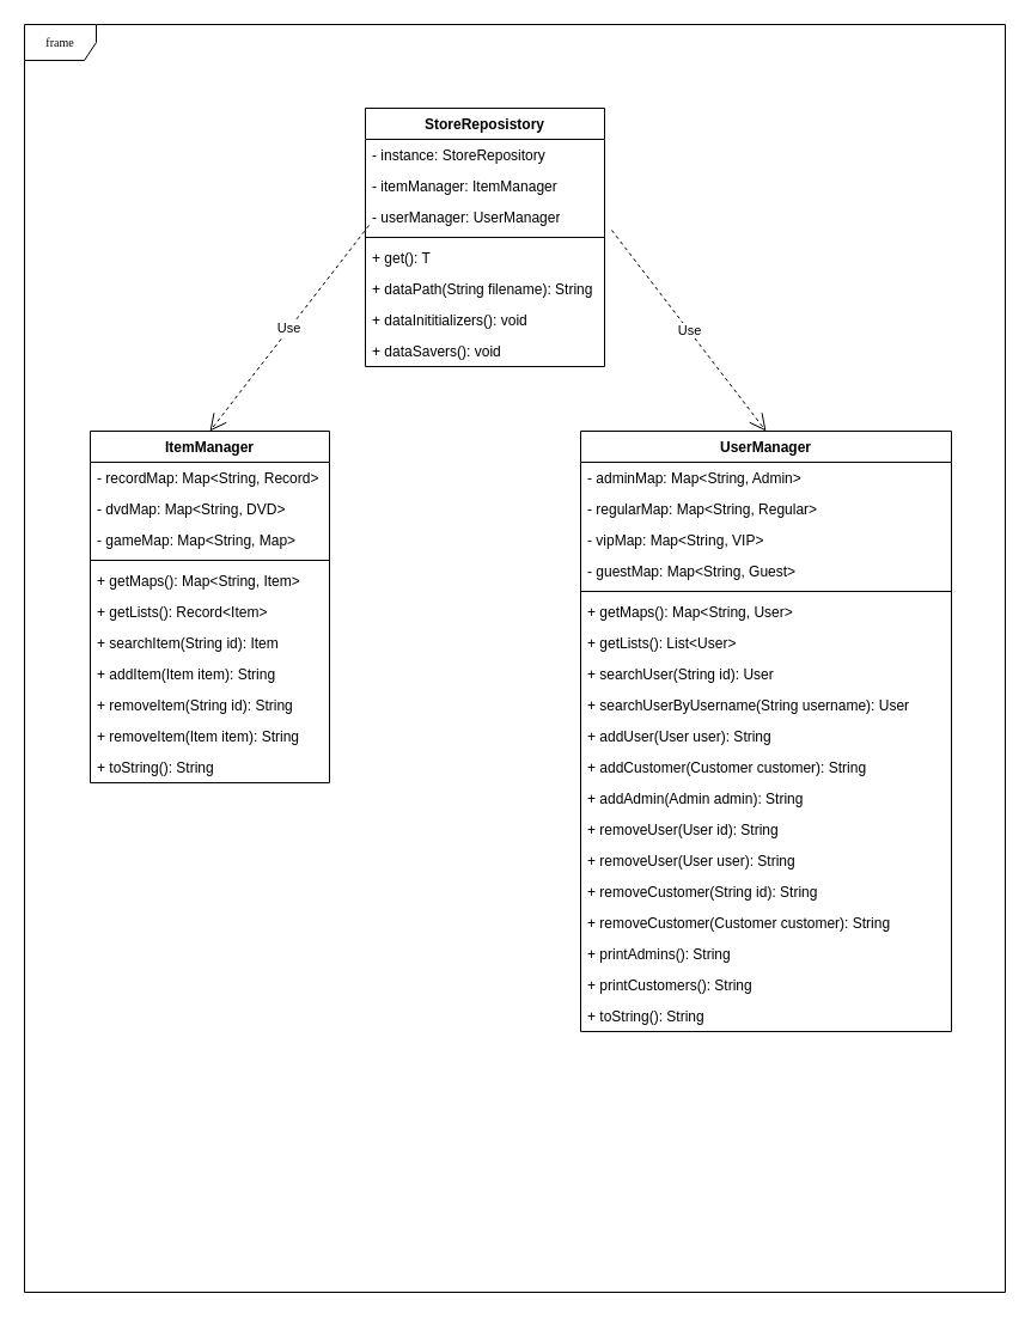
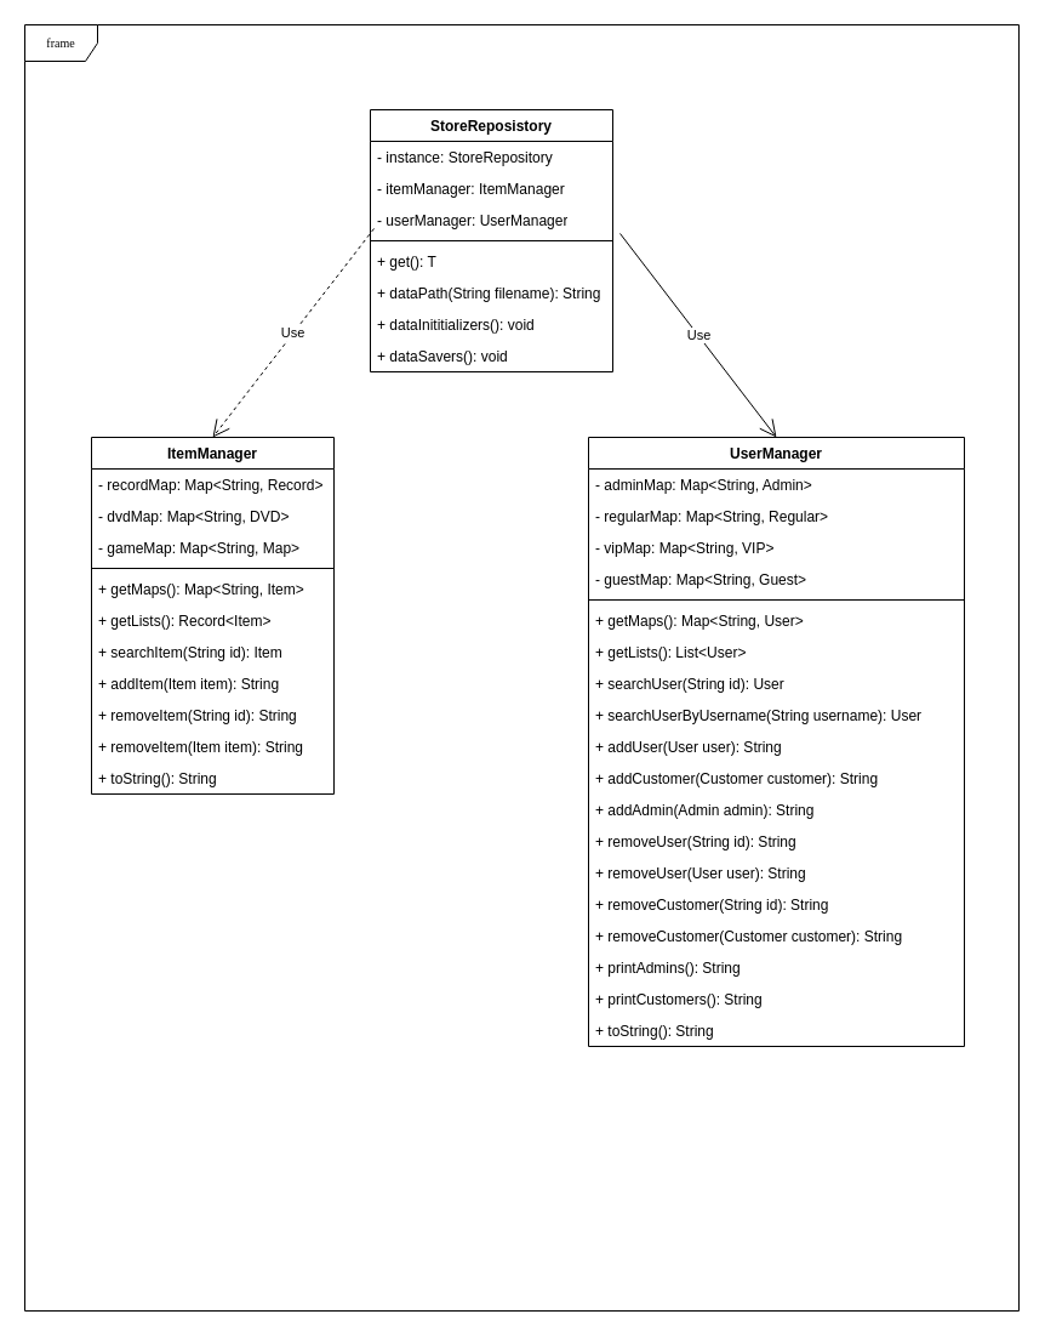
  <mxCell id="0" />
  <mxCell id="1" parent="0" />
  <mxCell id="2" value="frame" style="shape=umlFrame;whiteSpace=wrap;html=1;rounded=0;shadow=0;comic=0;labelBackgroundColor=none;strokeWidth=1;fontFamily=Verdana;fontSize=10;align=center;" vertex="1" parent="1"><mxGeometry x="20" y="20" width="820" height="1060" as="geometry" /></mxCell>
  <mxCell id="3" value="StoreReposistory" style="swimlane;fontStyle=1;align=center;verticalAlign=top;childLayout=stackLayout;horizontal=1;startSize=26;horizontalStack=0;resizeParent=1;resizeParentMax=0;resizeLast=0;collapsible=1;marginBottom=0;whiteSpace=wrap;html=1;" vertex="1" parent="1"><mxGeometry x="305" y="90" width="200" height="216" as="geometry" /></mxCell>
  <mxCell id="4" value="- instance: StoreRepository" style="text;html=1;strokeColor=none;fillColor=none;align=left;verticalAlign=top;spacingLeft=4;spacingRight=4;whiteSpace=wrap;overflow=hidden;rotatable=0;points=[[0,0.5],[1,0.5]];portConstraint=eastwest;" vertex="1" parent="3"><mxGeometry y="26" width="200" height="26" as="geometry" /></mxCell>
  <mxCell id="5" value="- itemManager: ItemManager" style="text;html=1;strokeColor=none;fillColor=none;align=left;verticalAlign=top;spacingLeft=4;spacingRight=4;whiteSpace=wrap;overflow=hidden;rotatable=0;points=[[0,0.5],[1,0.5]];portConstraint=eastwest;" vertex="1" parent="3"><mxGeometry y="52" width="200" height="26" as="geometry" /></mxCell>
  <mxCell id="6" value="- userManager: UserManager" style="text;html=1;strokeColor=none;fillColor=none;align=left;verticalAlign=top;spacingLeft=4;spacingRight=4;whiteSpace=wrap;overflow=hidden;rotatable=0;points=[[0,0.5],[1,0.5]];portConstraint=eastwest;" vertex="1" parent="3"><mxGeometry y="78" width="200" height="26" as="geometry" /></mxCell>
  <mxCell id="7" value="" style="line;strokeWidth=1;fillColor=none;align=left;verticalAlign=middle;spacingTop=-1;spacingLeft=3;spacingRight=3;rotatable=0;labelPosition=right;points=[];portConstraint=eastwest;strokeColor=inherit;" vertex="1" parent="3"><mxGeometry y="104" width="200" height="8" as="geometry" /></mxCell>
  <mxCell id="8" value="+ get(): T" style="text;strokeColor=none;fillColor=none;align=left;verticalAlign=top;spacingLeft=4;spacingRight=4;overflow=hidden;rotatable=0;points=[[0,0.5],[1,0.5]];portConstraint=eastwest;whiteSpace=wrap;html=1;" vertex="1" parent="3"><mxGeometry y="112" width="200" height="26" as="geometry" /></mxCell>
  <mxCell id="9" value="+ dataPath(String filename): String" style="text;strokeColor=none;fillColor=none;align=left;verticalAlign=top;spacingLeft=4;spacingRight=4;overflow=hidden;rotatable=0;points=[[0,0.5],[1,0.5]];portConstraint=eastwest;whiteSpace=wrap;html=1;" vertex="1" parent="3"><mxGeometry y="138" width="200" height="26" as="geometry" /></mxCell>
  <mxCell id="10" value="+ dataInititializers(): void" style="text;strokeColor=none;fillColor=none;align=left;verticalAlign=top;spacingLeft=4;spacingRight=4;overflow=hidden;rotatable=0;points=[[0,0.5],[1,0.5]];portConstraint=eastwest;whiteSpace=wrap;html=1;" vertex="1" parent="3"><mxGeometry y="164" width="200" height="26" as="geometry" /></mxCell>
  <mxCell id="11" value="+ dataSavers(): void" style="text;strokeColor=none;fillColor=none;align=left;verticalAlign=top;spacingLeft=4;spacingRight=4;overflow=hidden;rotatable=0;points=[[0,0.5],[1,0.5]];portConstraint=eastwest;whiteSpace=wrap;html=1;" vertex="1" parent="3"><mxGeometry y="190" width="200" height="26" as="geometry" /></mxCell>
  <mxCell id="12" value="ItemManager" style="swimlane;fontStyle=1;align=center;verticalAlign=top;childLayout=stackLayout;horizontal=1;startSize=26;horizontalStack=0;resizeParent=1;resizeParentMax=0;resizeLast=0;collapsible=1;marginBottom=0;whiteSpace=wrap;html=1;" vertex="1" parent="1"><mxGeometry x="75" y="360" width="200" height="294" as="geometry" /></mxCell>
  <mxCell id="13" value="- recordMap: Map&amp;lt;String, Record&amp;gt;" style="text;html=1;strokeColor=none;fillColor=none;align=left;verticalAlign=top;spacingLeft=4;spacingRight=4;whiteSpace=wrap;overflow=hidden;rotatable=0;points=[[0,0.5],[1,0.5]];portConstraint=eastwest;" vertex="1" parent="12"><mxGeometry y="26" width="200" height="26" as="geometry" /></mxCell>
  <mxCell id="14" value="- dvdMap: Map&amp;lt;String, DVD&amp;gt;" style="text;html=1;strokeColor=none;fillColor=none;align=left;verticalAlign=top;spacingLeft=4;spacingRight=4;whiteSpace=wrap;overflow=hidden;rotatable=0;points=[[0,0.5],[1,0.5]];portConstraint=eastwest;" vertex="1" parent="12"><mxGeometry y="52" width="200" height="26" as="geometry" /></mxCell>
  <mxCell id="15" value="- gameMap: Map&amp;lt;String, Map&amp;gt;" style="text;html=1;strokeColor=none;fillColor=none;align=left;verticalAlign=top;spacingLeft=4;spacingRight=4;whiteSpace=wrap;overflow=hidden;rotatable=0;points=[[0,0.5],[1,0.5]];portConstraint=eastwest;" vertex="1" parent="12"><mxGeometry y="78" width="200" height="26" as="geometry" /></mxCell>
  <mxCell id="16" value="" style="line;strokeWidth=1;fillColor=none;align=left;verticalAlign=middle;spacingTop=-1;spacingLeft=3;spacingRight=3;rotatable=0;labelPosition=right;points=[];portConstraint=eastwest;strokeColor=inherit;" vertex="1" parent="12"><mxGeometry y="104" width="200" height="8" as="geometry" /></mxCell>
  <mxCell id="17" value="+ getMaps(): Map&amp;lt;String, Item&amp;gt;" style="text;strokeColor=none;fillColor=none;align=left;verticalAlign=top;spacingLeft=4;spacingRight=4;overflow=hidden;rotatable=0;points=[[0,0.5],[1,0.5]];portConstraint=eastwest;whiteSpace=wrap;html=1;" vertex="1" parent="12"><mxGeometry y="112" width="200" height="26" as="geometry" /></mxCell>
  <mxCell id="18" value="+ getLists(): Record&amp;lt;Item&amp;gt;" style="text;strokeColor=none;fillColor=none;align=left;verticalAlign=top;spacingLeft=4;spacingRight=4;overflow=hidden;rotatable=0;points=[[0,0.5],[1,0.5]];portConstraint=eastwest;whiteSpace=wrap;html=1;" vertex="1" parent="12"><mxGeometry y="138" width="200" height="26" as="geometry" /></mxCell>
  <mxCell id="19" value="+ searchItem(String id): Item" style="text;strokeColor=none;fillColor=none;align=left;verticalAlign=top;spacingLeft=4;spacingRight=4;overflow=hidden;rotatable=0;points=[[0,0.5],[1,0.5]];portConstraint=eastwest;whiteSpace=wrap;html=1;" vertex="1" parent="12"><mxGeometry y="164" width="200" height="26" as="geometry" /></mxCell>
  <mxCell id="20" value="+ addItem(Item item): String" style="text;strokeColor=none;fillColor=none;align=left;verticalAlign=top;spacingLeft=4;spacingRight=4;overflow=hidden;rotatable=0;points=[[0,0.5],[1,0.5]];portConstraint=eastwest;whiteSpace=wrap;html=1;" vertex="1" parent="12"><mxGeometry y="190" width="200" height="26" as="geometry" /></mxCell>
  <mxCell id="21" value="+ removeItem(String id): String" style="text;strokeColor=none;fillColor=none;align=left;verticalAlign=top;spacingLeft=4;spacingRight=4;overflow=hidden;rotatable=0;points=[[0,0.5],[1,0.5]];portConstraint=eastwest;whiteSpace=wrap;html=1;" vertex="1" parent="12"><mxGeometry y="216" width="200" height="26" as="geometry" /></mxCell>
  <mxCell id="22" value="+ removeItem(Item item): String" style="text;strokeColor=none;fillColor=none;align=left;verticalAlign=top;spacingLeft=4;spacingRight=4;overflow=hidden;rotatable=0;points=[[0,0.5],[1,0.5]];portConstraint=eastwest;whiteSpace=wrap;html=1;" vertex="1" parent="12"><mxGeometry y="242" width="200" height="26" as="geometry" /></mxCell>
  <mxCell id="23" value="+ toString(): String" style="text;strokeColor=none;fillColor=none;align=left;verticalAlign=top;spacingLeft=4;spacingRight=4;overflow=hidden;rotatable=0;points=[[0,0.5],[1,0.5]];portConstraint=eastwest;whiteSpace=wrap;html=1;" vertex="1" parent="12"><mxGeometry y="268" width="200" height="26" as="geometry" /></mxCell>
  <mxCell id="24" value="UserManager" style="swimlane;fontStyle=1;align=center;verticalAlign=top;childLayout=stackLayout;horizontal=1;startSize=26;horizontalStack=0;resizeParent=1;resizeParentMax=0;resizeLast=0;collapsible=1;marginBottom=0;whiteSpace=wrap;html=1;" vertex="1" parent="1"><mxGeometry x="485" y="360" width="310" height="502" as="geometry" /></mxCell>
  <mxCell id="25" value="- adminMap: Map&amp;lt;String, Admin&amp;gt;" style="text;html=1;strokeColor=none;fillColor=none;align=left;verticalAlign=top;spacingLeft=4;spacingRight=4;whiteSpace=wrap;overflow=hidden;rotatable=0;points=[[0,0.5],[1,0.5]];portConstraint=eastwest;" vertex="1" parent="24"><mxGeometry y="26" width="310" height="26" as="geometry" /></mxCell>
  <mxCell id="26" value="- regularMap: Map&amp;lt;String, Regular&amp;gt;" style="text;html=1;strokeColor=none;fillColor=none;align=left;verticalAlign=top;spacingLeft=4;spacingRight=4;whiteSpace=wrap;overflow=hidden;rotatable=0;points=[[0,0.5],[1,0.5]];portConstraint=eastwest;" vertex="1" parent="24"><mxGeometry y="52" width="310" height="26" as="geometry" /></mxCell>
  <mxCell id="27" value="- vipMap: Map&amp;lt;String, VIP&amp;gt;" style="text;html=1;strokeColor=none;fillColor=none;align=left;verticalAlign=top;spacingLeft=4;spacingRight=4;whiteSpace=wrap;overflow=hidden;rotatable=0;points=[[0,0.5],[1,0.5]];portConstraint=eastwest;" vertex="1" parent="24"><mxGeometry y="78" width="310" height="26" as="geometry" /></mxCell>
  <mxCell id="28" value="- guestMap: Map&amp;lt;String, Guest&amp;gt;" style="text;html=1;strokeColor=none;fillColor=none;align=left;verticalAlign=top;spacingLeft=4;spacingRight=4;whiteSpace=wrap;overflow=hidden;rotatable=0;points=[[0,0.5],[1,0.5]];portConstraint=eastwest;" vertex="1" parent="24"><mxGeometry y="104" width="310" height="26" as="geometry" /></mxCell>
  <mxCell id="29" value="" style="line;strokeWidth=1;fillColor=none;align=left;verticalAlign=middle;spacingTop=-1;spacingLeft=3;spacingRight=3;rotatable=0;labelPosition=right;points=[];portConstraint=eastwest;strokeColor=inherit;" vertex="1" parent="24"><mxGeometry y="130" width="310" height="8" as="geometry" /></mxCell>
  <mxCell id="30" value="+ getMaps(): Map&amp;lt;String, User&amp;gt;" style="text;strokeColor=none;fillColor=none;align=left;verticalAlign=top;spacingLeft=4;spacingRight=4;overflow=hidden;rotatable=0;points=[[0,0.5],[1,0.5]];portConstraint=eastwest;whiteSpace=wrap;html=1;" vertex="1" parent="24"><mxGeometry y="138" width="310" height="26" as="geometry" /></mxCell>
  <mxCell id="31" value="+ getLists(): List&amp;lt;User&amp;gt;" style="text;strokeColor=none;fillColor=none;align=left;verticalAlign=top;spacingLeft=4;spacingRight=4;overflow=hidden;rotatable=0;points=[[0,0.5],[1,0.5]];portConstraint=eastwest;whiteSpace=wrap;html=1;" vertex="1" parent="24"><mxGeometry y="164" width="310" height="26" as="geometry" /></mxCell>
  <mxCell id="32" value="+ searchUser(String id): User" style="text;strokeColor=none;fillColor=none;align=left;verticalAlign=top;spacingLeft=4;spacingRight=4;overflow=hidden;rotatable=0;points=[[0,0.5],[1,0.5]];portConstraint=eastwest;whiteSpace=wrap;html=1;" vertex="1" parent="24"><mxGeometry y="190" width="310" height="26" as="geometry" /></mxCell>
  <mxCell id="33" value="+ searchUserByUsername(String username): User" style="text;strokeColor=none;fillColor=none;align=left;verticalAlign=top;spacingLeft=4;spacingRight=4;overflow=hidden;rotatable=0;points=[[0,0.5],[1,0.5]];portConstraint=eastwest;whiteSpace=wrap;html=1;" vertex="1" parent="24"><mxGeometry y="216" width="310" height="26" as="geometry" /></mxCell>
  <mxCell id="34" value="+ addUser(User user): String" style="text;strokeColor=none;fillColor=none;align=left;verticalAlign=top;spacingLeft=4;spacingRight=4;overflow=hidden;rotatable=0;points=[[0,0.5],[1,0.5]];portConstraint=eastwest;whiteSpace=wrap;html=1;" vertex="1" parent="24"><mxGeometry y="242" width="310" height="26" as="geometry" /></mxCell>
  <mxCell id="35" value="+ addCustomer(Customer customer): String" style="text;strokeColor=none;fillColor=none;align=left;verticalAlign=top;spacingLeft=4;spacingRight=4;overflow=hidden;rotatable=0;points=[[0,0.5],[1,0.5]];portConstraint=eastwest;whiteSpace=wrap;html=1;" vertex="1" parent="24"><mxGeometry y="268" width="310" height="26" as="geometry" /></mxCell>
  <mxCell id="36" value="+ addAdmin(Admin admin): String" style="text;strokeColor=none;fillColor=none;align=left;verticalAlign=top;spacingLeft=4;spacingRight=4;overflow=hidden;rotatable=0;points=[[0,0.5],[1,0.5]];portConstraint=eastwest;whiteSpace=wrap;html=1;" vertex="1" parent="24"><mxGeometry y="294" width="310" height="26" as="geometry" /></mxCell>
- <mxCell id="37" value="+ removeUser(User id): String" style="text;strokeColor=none;fillColor=none;align=left;verticalAlign=top;spacingLeft=4;spacingRight=4;overflow=hidden;rotatable=0;points=[[0,0.5],[1,0.5]];portConstraint=eastwest;whiteSpace=wrap;html=1;" vertex="1" parent="24"><mxGeometry y="320" width="310" height="26" as="geometry" /></mxCell>
+ <mxCell id="37" value="+ removeUser(String id): String" style="text;strokeColor=none;fillColor=none;align=left;verticalAlign=top;spacingLeft=4;spacingRight=4;overflow=hidden;rotatable=0;points=[[0,0.5],[1,0.5]];portConstraint=eastwest;whiteSpace=wrap;html=1;" vertex="1" parent="24"><mxGeometry y="320" width="310" height="26" as="geometry" /></mxCell>
  <mxCell id="38" value="+ removeUser(User user): String" style="text;strokeColor=none;fillColor=none;align=left;verticalAlign=top;spacingLeft=4;spacingRight=4;overflow=hidden;rotatable=0;points=[[0,0.5],[1,0.5]];portConstraint=eastwest;whiteSpace=wrap;html=1;" vertex="1" parent="24"><mxGeometry y="346" width="310" height="26" as="geometry" /></mxCell>
  <mxCell id="39" value="+ removeCustomer(String id): String" style="text;strokeColor=none;fillColor=none;align=left;verticalAlign=top;spacingLeft=4;spacingRight=4;overflow=hidden;rotatable=0;points=[[0,0.5],[1,0.5]];portConstraint=eastwest;whiteSpace=wrap;html=1;" vertex="1" parent="24"><mxGeometry y="372" width="310" height="26" as="geometry" /></mxCell>
  <mxCell id="40" value="+ removeCustomer(Customer customer): String" style="text;strokeColor=none;fillColor=none;align=left;verticalAlign=top;spacingLeft=4;spacingRight=4;overflow=hidden;rotatable=0;points=[[0,0.5],[1,0.5]];portConstraint=eastwest;whiteSpace=wrap;html=1;" vertex="1" parent="24"><mxGeometry y="398" width="310" height="26" as="geometry" /></mxCell>
  <mxCell id="41" value="+ printAdmins(): String" style="text;strokeColor=none;fillColor=none;align=left;verticalAlign=top;spacingLeft=4;spacingRight=4;overflow=hidden;rotatable=0;points=[[0,0.5],[1,0.5]];portConstraint=eastwest;whiteSpace=wrap;html=1;" vertex="1" parent="24"><mxGeometry y="424" width="310" height="26" as="geometry" /></mxCell>
  <mxCell id="42" value="+ printCustomers(): String" style="text;strokeColor=none;fillColor=none;align=left;verticalAlign=top;spacingLeft=4;spacingRight=4;overflow=hidden;rotatable=0;points=[[0,0.5],[1,0.5]];portConstraint=eastwest;whiteSpace=wrap;html=1;" vertex="1" parent="24"><mxGeometry y="450" width="310" height="26" as="geometry" /></mxCell>
  <mxCell id="43" value="+ toString(): String" style="text;strokeColor=none;fillColor=none;align=left;verticalAlign=top;spacingLeft=4;spacingRight=4;overflow=hidden;rotatable=0;points=[[0,0.5],[1,0.5]];portConstraint=eastwest;whiteSpace=wrap;html=1;" vertex="1" parent="24"><mxGeometry y="476" width="310" height="26" as="geometry" /></mxCell>
  <mxCell id="44" value="Use" style="endArrow=open;endSize=12;dashed=1;html=1;rounded=0;exitX=0.015;exitY=0.769;exitDx=0;exitDy=0;exitPerimeter=0;entryX=0.5;entryY=0;entryDx=0;entryDy=0;" edge="1" parent="1" source="6" target="12"><mxGeometry width="160" relative="1" as="geometry"><mxPoint x="285" y="550" as="sourcePoint" /><mxPoint x="445" y="550" as="targetPoint" /></mxGeometry></mxCell>
- <mxCell id="45" value="Use" style="endArrow=open;endSize=12;dashed=1;html=1;rounded=0;exitX=1.03;exitY=0.923;exitDx=0;exitDy=0;exitPerimeter=0;entryX=0.5;entryY=0;entryDx=0;entryDy=0;" edge="1" parent="1" source="6" target="24"><mxGeometry width="160" relative="1" as="geometry"><mxPoint x="285" y="550" as="sourcePoint" /><mxPoint x="445" y="550" as="targetPoint" /></mxGeometry></mxCell>
+ <mxCell id="45" value="Use" style="endArrow=open;endSize=12;dashed=0;html=1;rounded=0;exitX=1.03;exitY=0.923;exitDx=0;exitDy=0;exitPerimeter=0;entryX=0.5;entryY=0;entryDx=0;entryDy=0;" edge="1" parent="1" source="6" target="24"><mxGeometry width="160" relative="1" as="geometry"><mxPoint x="285" y="550" as="sourcePoint" /><mxPoint x="445" y="550" as="targetPoint" /></mxGeometry></mxCell>
